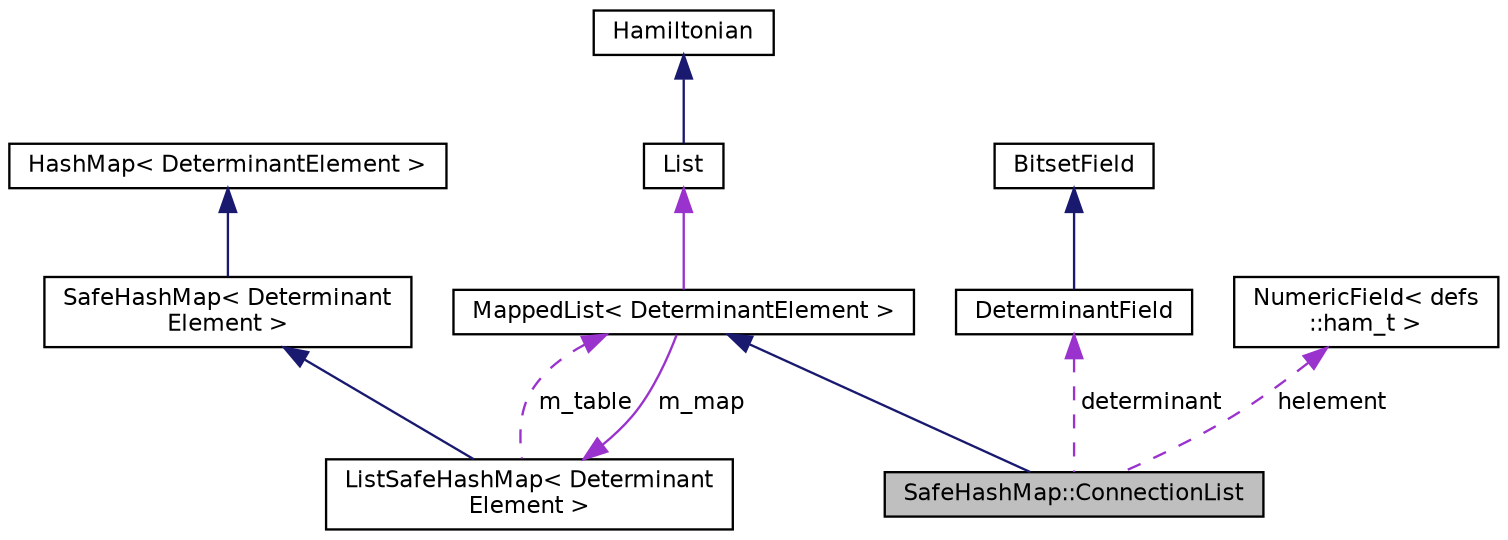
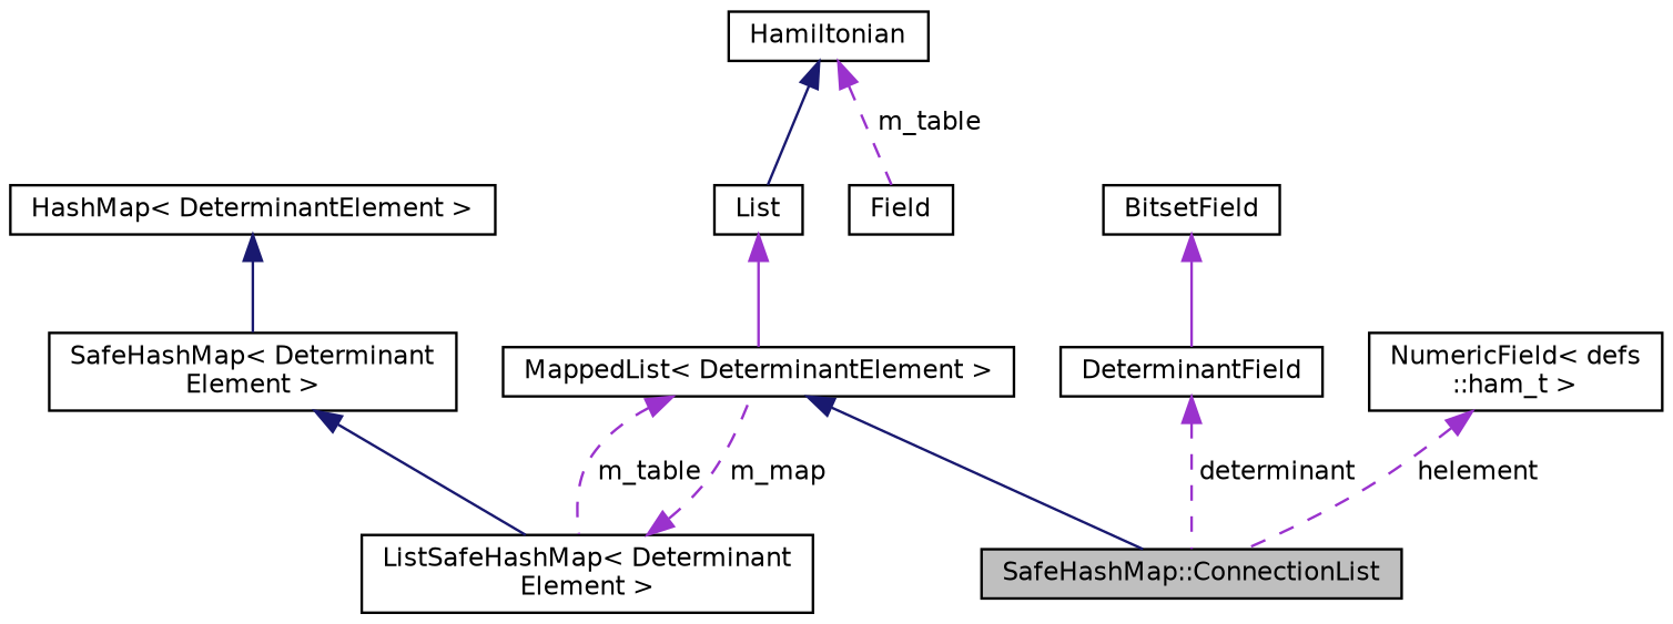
  digraph {
    node [color=black fillcolor=white fontname=Helvetica fontsize=10 shape=record style=filled]
    edge [color=darkorchid3 dir=back fontname=Helvetica fontsize=10 labelfontname=Helvetica labelfontsize=10 style=solid]
    n1 [fillcolor=grey75 fontcolor=black height=0.2 label="SafeHashMap::ConnectionList" width=0.4]
    n2 [height=0.2 label="MappedList\< DeterminantElement \>" width=0.4]
    n3 [height=0.2 label="ListSafeHashMap\< Determinant\lElement \>" width=0.4]
    n4 [height=0.2 label=List width=0.4]
    n5 [height=0.2 label=Hamiltonian width=0.4]
+   n6 [height=0.2 label=Field width=0.4]
    n7 [height=0.2 label="SafeHashMap\< Determinant\lElement \>" width=0.4]
    n8 [height=0.2 label="HashMap\< DeterminantElement \>" width=0.4]
    n9 [height=0.2 label=DeterminantField width=0.4]
    n10 [height=0.2 label=BitsetField width=0.4]
    n11 [height=0.2 label="NumericField\< defs\l::ham_t \>" width=0.4]
    n2 -> n1 [color=midnightblue]
    n2 -> n3 [label=" m_table" style=dashed]
-   n3 -> n2 [label=" m_map"]
+   n3 -> n2 [label=" m_map" style=dashed]
    n4 -> n2
    n5 -> n4 [color=midnightblue]
+   n5 -> n6 [label=" m_table" style=dashed]
    n7 -> n3 [color=midnightblue]
    n8 -> n7 [color=midnightblue]
    n9 -> n1 [label=" determinant" style=dashed]
-   n10 -> n9 [color=midnightblue]
+   n10 -> n9
    n11 -> n1 [label=" helement" style=dashed]
  }
